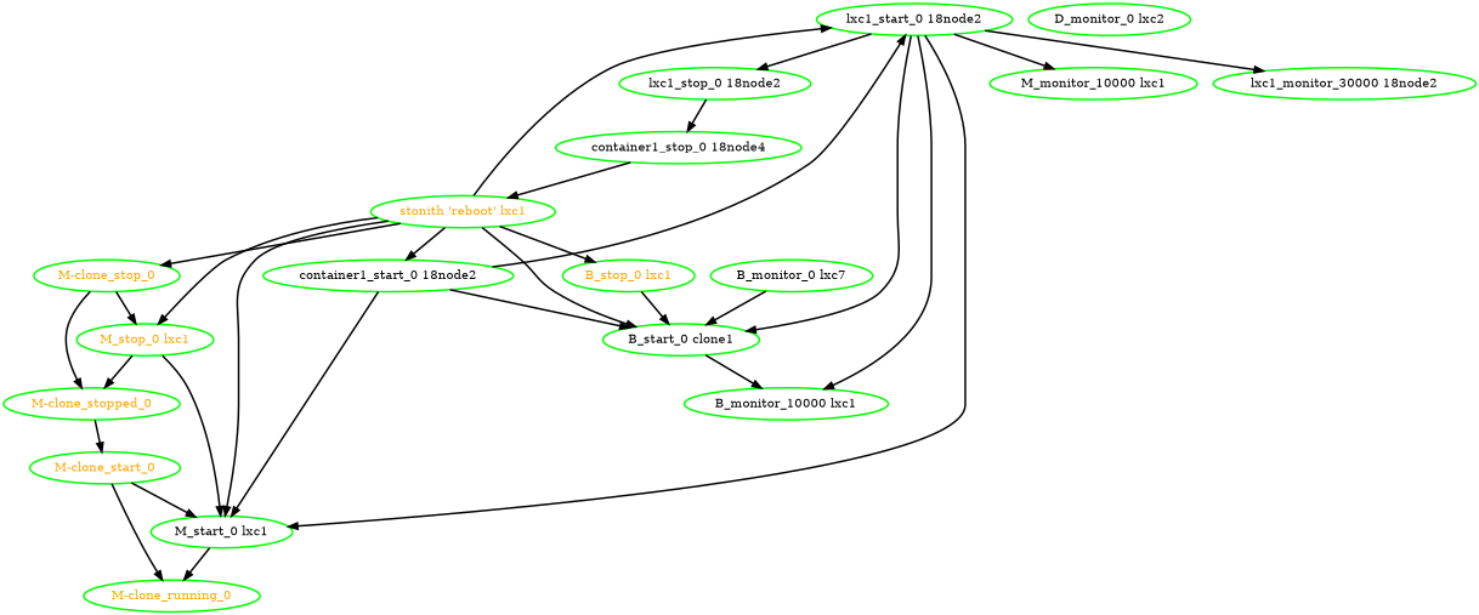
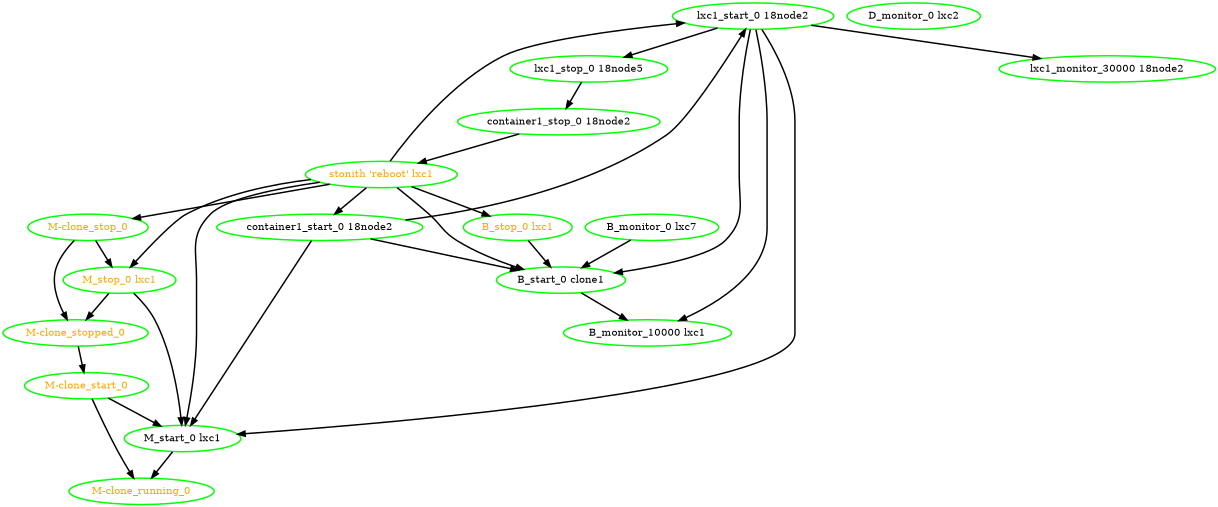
  digraph {
    node [color=green fontcolor=black style=bold]
    edge [style=bold]
    n1 [label="B_monitor_0 lxc7"]
    n2 [label="B_start_0 clone1"]
    "B_monitor_10000 lxc1"
    "B_stop_0 lxc1" [fontcolor=orange]
    "D_monitor_0 lxc2"
    "M-clone_running_0" [fontcolor=orange]
    "M-clone_start_0" [fontcolor=orange]
    "M_start_0 lxc1"
    "M-clone_stop_0" [fontcolor=orange]
    "M-clone_stopped_0" [fontcolor=orange]
    "M_stop_0 lxc1" [fontcolor=orange]
    "container1_start_0 18node2"
    "lxc1_start_0 18node2"
-   "M_monitor_10000 lxc1"
    "lxc1_monitor_30000 18node2"
-   "lxc1_stop_0 18node2"
+   "lxc1_stop_0 18node2" [label="lxc1_stop_0 18node5"]
    "stonith 'reboot' lxc1" [fontcolor=orange]
-   "container1_stop_0 18node2" [label="container1_stop_0 18node4"]
+   "container1_stop_0 18node2"
    n1 -> n2
    n2 -> "B_monitor_10000 lxc1"
    "B_stop_0 lxc1" -> n2
    "M-clone_start_0" -> "M-clone_running_0"
    "M-clone_start_0" -> "M_start_0 lxc1"
    "M_start_0 lxc1" -> "M-clone_running_0"
    "M-clone_stop_0" -> "M-clone_stopped_0"
    "M-clone_stop_0" -> "M_stop_0 lxc1"
    "M-clone_stopped_0" -> "M-clone_start_0"
    "M_stop_0 lxc1" -> "M_start_0 lxc1"
    "M_stop_0 lxc1" -> "M-clone_stopped_0"
    "container1_start_0 18node2" -> n2
    "container1_start_0 18node2" -> "M_start_0 lxc1"
    "container1_start_0 18node2" -> "lxc1_start_0 18node2"
    "lxc1_start_0 18node2" -> n2
    "lxc1_start_0 18node2" -> "B_monitor_10000 lxc1"
    "lxc1_start_0 18node2" -> "M_start_0 lxc1"
-   "lxc1_start_0 18node2" -> "M_monitor_10000 lxc1"
    "lxc1_start_0 18node2" -> "lxc1_monitor_30000 18node2"
    "lxc1_start_0 18node2" -> "lxc1_stop_0 18node2"
    "lxc1_stop_0 18node2" -> "container1_stop_0 18node2"
    "stonith 'reboot' lxc1" -> n2
    "stonith 'reboot' lxc1" -> "B_stop_0 lxc1"
    "stonith 'reboot' lxc1" -> "M_start_0 lxc1"
    "stonith 'reboot' lxc1" -> "M-clone_stop_0"
    "stonith 'reboot' lxc1" -> "M_stop_0 lxc1"
    "stonith 'reboot' lxc1" -> "container1_start_0 18node2"
    "stonith 'reboot' lxc1" -> "lxc1_start_0 18node2"
    "container1_stop_0 18node2" -> "stonith 'reboot' lxc1"
  }
